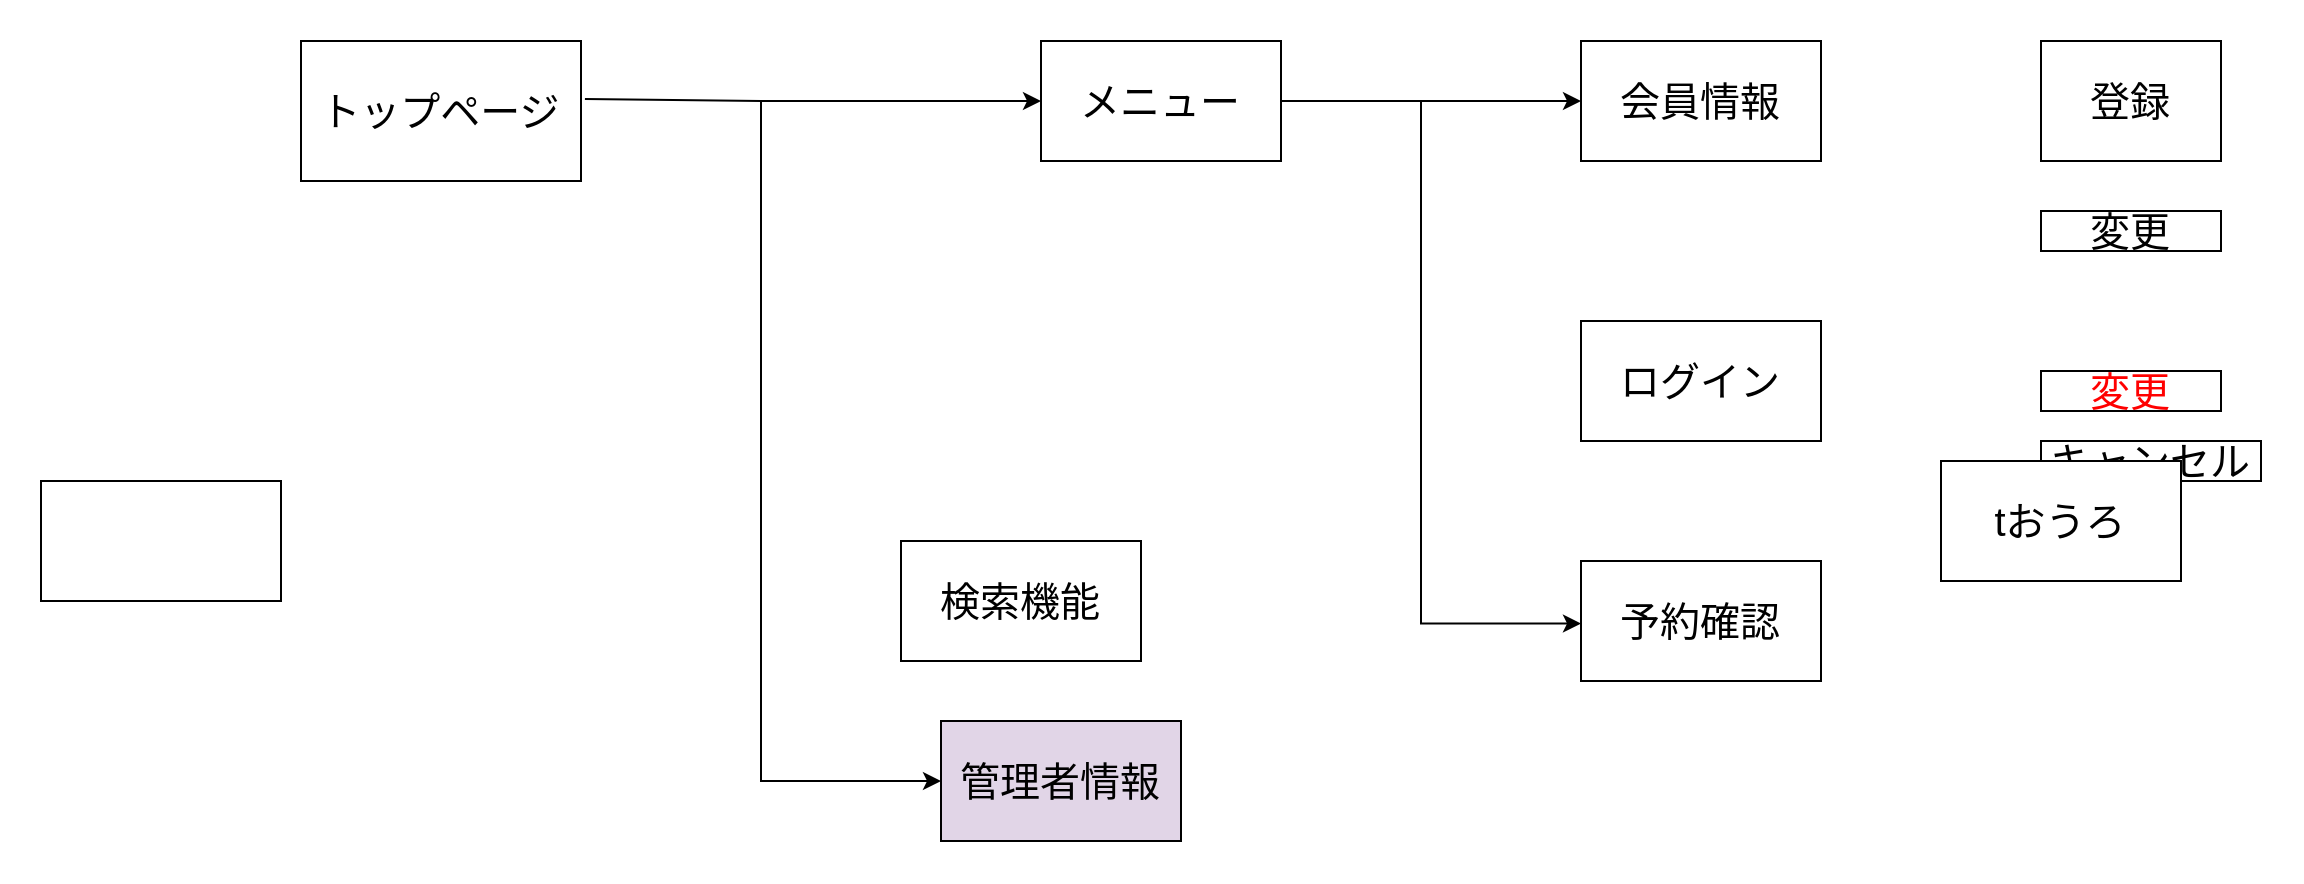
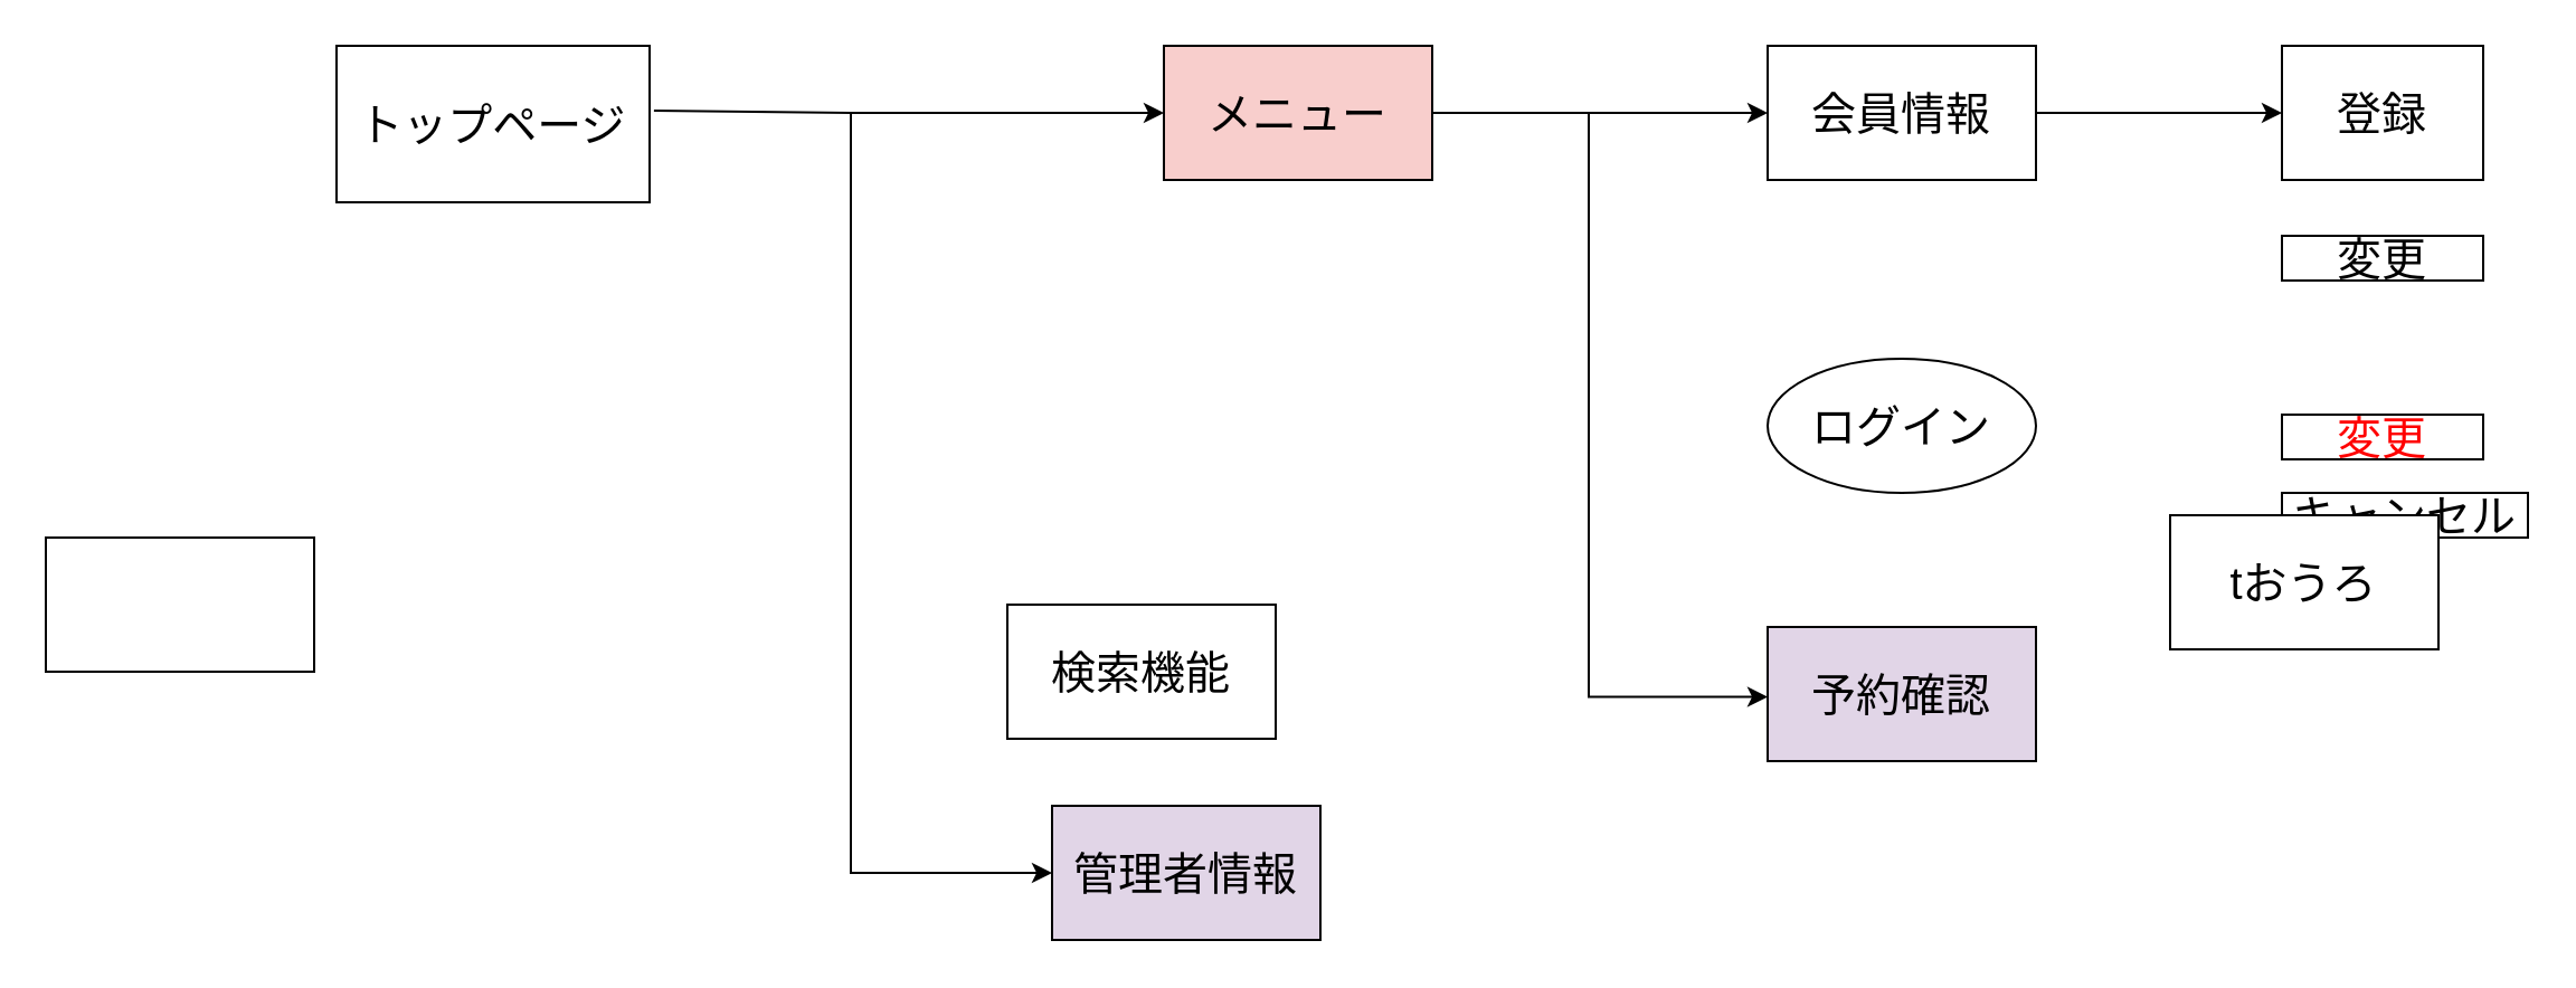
  <mxCell id="0" />
  <mxCell id="1" parent="0" />
  <mxCell id="2" value="&lt;font style=&quot;font-size: 20px;&quot;&gt;トップページ&lt;/font&gt;" style="rounded=0;whiteSpace=wrap;html=1;" parent="1" vertex="1"><mxGeometry x="150" y="20" width="140" height="70" as="geometry" /></mxCell>
- <mxCell id="3" value="メニュー" style="rounded=0;whiteSpace=wrap;html=1;fontSize=20;" parent="1" vertex="1"><mxGeometry x="520" y="20" width="120" height="60" as="geometry" /></mxCell>
+ <mxCell id="3" value="メニュー" style="rounded=0;whiteSpace=wrap;html=1;fontSize=20;fillColor=#f8cecc;" parent="1" vertex="1"><mxGeometry x="520" y="20" width="120" height="60" as="geometry" /></mxCell>
  <mxCell id="4" value="検索機能" style="rounded=0;whiteSpace=wrap;html=1;fontSize=20;" parent="1" vertex="1"><mxGeometry x="450" y="270" width="120" height="60" as="geometry" /></mxCell>
  <mxCell id="5" value="管理者情報" style="rounded=0;whiteSpace=wrap;html=1;fontSize=20;fillColor=#e1d5e7;" parent="1" vertex="1"><mxGeometry x="470" y="360" width="120" height="60" as="geometry" /></mxCell>
+ <mxCell id="6" value="" style="endArrow=classic;html=1;rounded=0;fontSize=20;exitX=1;exitY=0.5;exitDx=0;exitDy=0;" parent="1" source="17" target="7" edge="1"><mxGeometry width="50" height="50" relative="1" as="geometry"><mxPoint x="880" y="50" as="sourcePoint" /><mxPoint x="930" y="80" as="targetPoint" /></mxGeometry></mxCell>
  <mxCell id="7" value="登録" style="rounded=0;whiteSpace=wrap;html=1;fontSize=20;" parent="1" vertex="1"><mxGeometry x="1020" y="20" width="90" height="60" as="geometry" /></mxCell>
  <mxCell id="8" value="変更" style="rounded=0;whiteSpace=wrap;html=1;fontSize=20;" parent="1" vertex="1"><mxGeometry x="1020" y="105" width="90" height="20" as="geometry" /></mxCell>
  <mxCell id="9" value="" style="endArrow=classic;html=1;rounded=0;fontSize=20;exitX=1;exitY=0.5;exitDx=0;exitDy=0;entryX=0;entryY=0.5;entryDx=0;entryDy=0;" parent="1" source="3" edge="1"><mxGeometry width="50" height="50" relative="1" as="geometry"><mxPoint x="780" y="330" as="sourcePoint" /><mxPoint x="790" y="50" as="targetPoint" /></mxGeometry></mxCell>
  <mxCell id="10" value="" style="endArrow=classic;html=1;rounded=0;fontSize=20;edgeStyle=elbowEdgeStyle;entryX=0;entryY=0.5;entryDx=0;entryDy=0;" parent="1" edge="1"><mxGeometry width="50" height="50" relative="1" as="geometry"><mxPoint x="710" y="50" as="sourcePoint" /><mxPoint x="790" y="311.25" as="targetPoint" /><Array as="points"><mxPoint x="710" y="198.75" /><mxPoint x="820" y="218.75" /><mxPoint x="850" y="248.75" /><mxPoint x="840" y="248.75" /><mxPoint x="850" y="278.75" /></Array></mxGeometry></mxCell>
  <mxCell id="11" value="変更" style="rounded=0;whiteSpace=wrap;html=1;fontSize=20;fontColor=#FF0000;" parent="1" vertex="1"><mxGeometry x="1020" y="185" width="90" height="20" as="geometry" /></mxCell>
  <mxCell id="12" value="キャンセル" style="rounded=0;whiteSpace=wrap;html=1;fontSize=20;" parent="1" vertex="1"><mxGeometry x="1020" y="220" width="110" height="20" as="geometry" /></mxCell>
  <mxCell id="13" value="" style="rounded=0;whiteSpace=wrap;html=1;fontSize=20;fontColor=#FF3333;" parent="1" vertex="1"><mxGeometry x="20" y="240" width="120" height="60" as="geometry" /></mxCell>
  <mxCell id="14" value="" style="edgeStyle=segmentEdgeStyle;endArrow=classic;html=1;rounded=0;" edge="1" parent="1"><mxGeometry width="50" height="50" relative="1" as="geometry"><mxPoint y="210" as="sourcePoint" x="380" /><mxPoint x="470" y="390" as="targetPoint" /><Array as="points"><mxPoint y="390" x="380" /></Array></mxGeometry></mxCell>
  <mxCell id="15" value="" style="edgeStyle=elbowEdgeStyle;elbow=vertical;endArrow=classic;html=1;rounded=0;" edge="1" parent="1"><mxGeometry width="50" height="50" relative="1" as="geometry"><mxPoint y="215" as="sourcePoint" x="380" /><mxPoint x="520" y="50" as="targetPoint" /><Array as="points"><mxPoint y="50" x="380" /></Array></mxGeometry></mxCell>
  <mxCell id="16" value="" style="endArrow=none;html=1;rounded=0;exitX=1.014;exitY=0.414;exitDx=0;exitDy=0;exitPerimeter=0;" edge="1" parent="1" source="2"><mxGeometry width="50" height="50" relative="1" as="geometry"><mxPoint x="300" y="140" as="sourcePoint" /><mxPoint y="50" as="targetPoint" x="380" /></mxGeometry></mxCell>
  <mxCell id="17" value="会員情報" style="rounded=0;whiteSpace=wrap;html=1;fontSize=20;" vertex="1" parent="1"><mxGeometry x="790" y="20" width="120" height="60" as="geometry" /></mxCell>
- <mxCell id="18" value="ログイン" style="rounded=0;whiteSpace=wrap;html=1;fontSize=20;" vertex="1" parent="1"><mxGeometry x="790" y="160" width="120" height="60" as="geometry" /></mxCell>
- <mxCell id="19" value="予約確認" style="rounded=0;whiteSpace=wrap;html=1;fontSize=20;" vertex="1" parent="1"><mxGeometry x="790" y="280" width="120" height="60" as="geometry" /></mxCell>
+ <mxCell id="18" value="ログイン" style="ellipse;whiteSpace=wrap;html=1;fontSize=20;" vertex="1" parent="1"><mxGeometry x="790" y="160" width="120" height="60" as="geometry" /></mxCell>
+ <mxCell id="19" value="予約確認" style="rounded=0;whiteSpace=wrap;html=1;fontSize=20;fillColor=#e1d5e7;" vertex="1" parent="1"><mxGeometry x="790" y="280" width="120" height="60" as="geometry" /></mxCell>
  <mxCell id="20" value="tおうろ" style="rounded=0;whiteSpace=wrap;html=1;fontSize=20;" vertex="1" parent="1"><mxGeometry x="970" y="230" width="120" height="60" as="geometry" /></mxCell>
